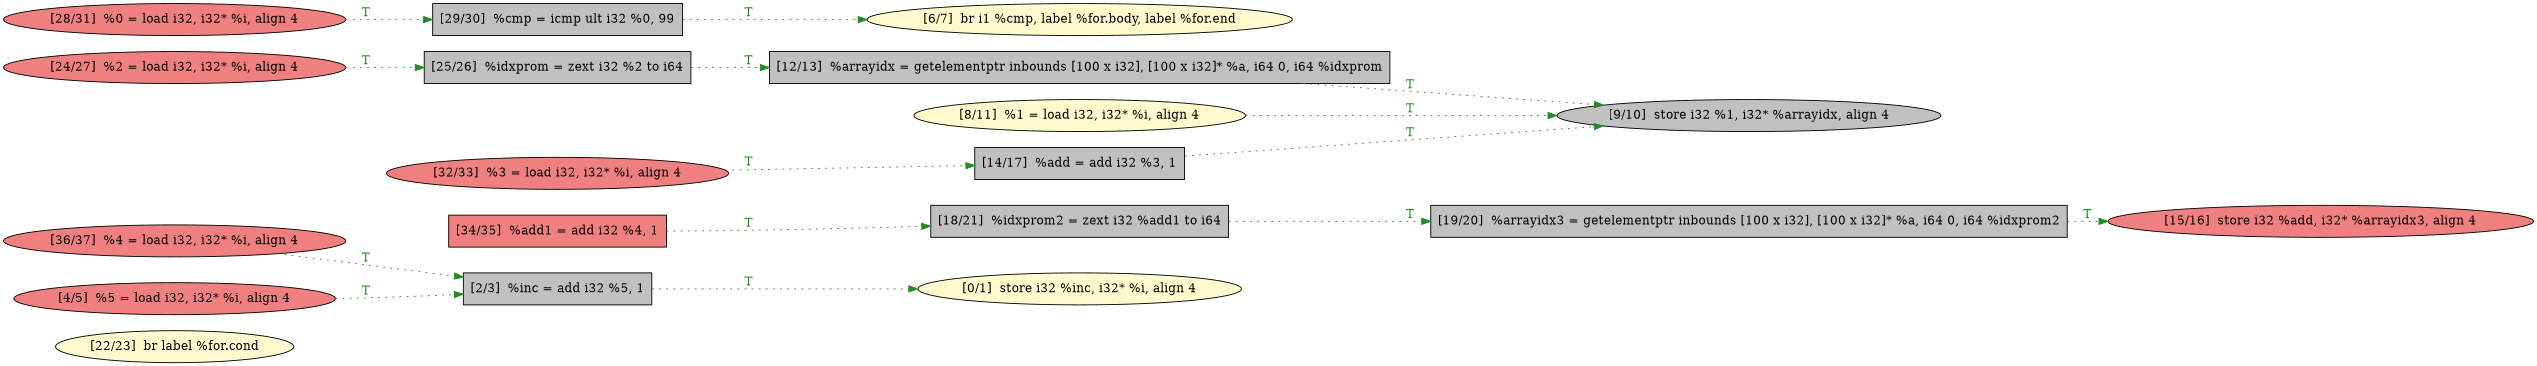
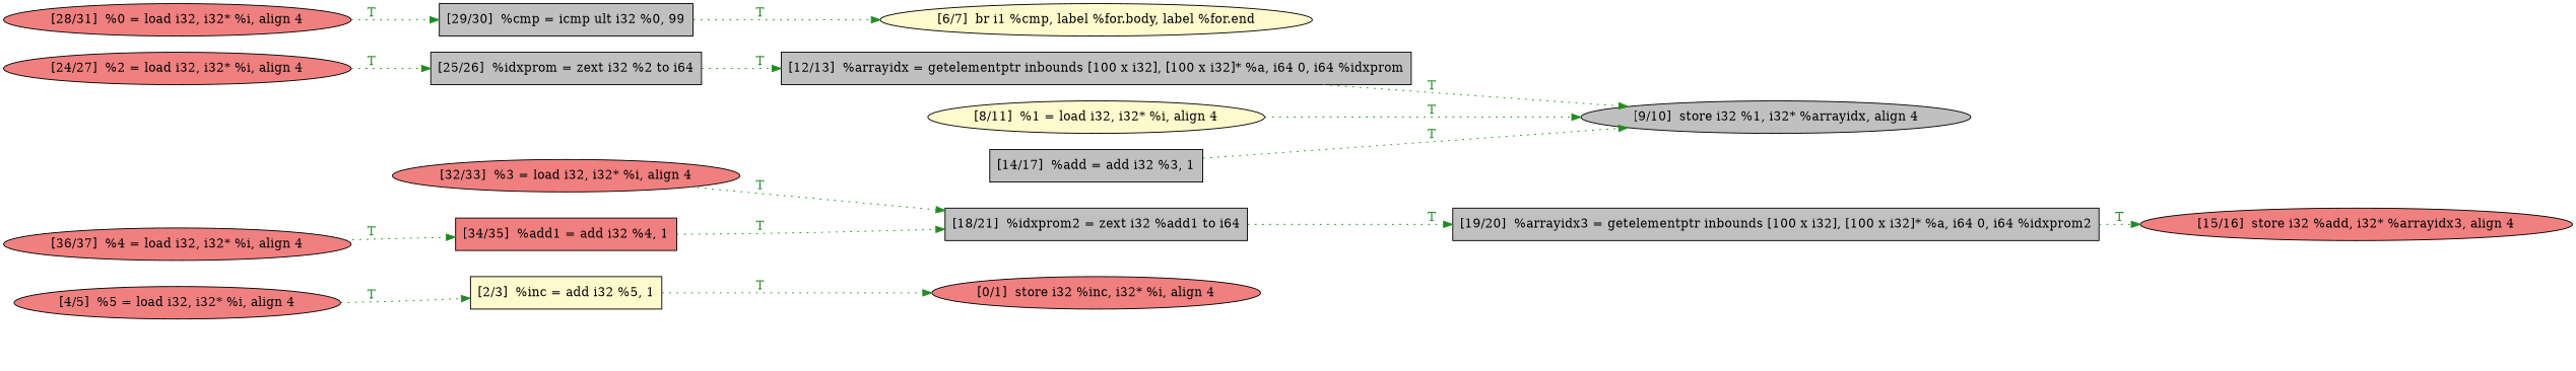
  digraph {
    rankdir=LR
    node [fillcolor=lightcoral shape=ellipse style=filled]
    edge [color=forestgreen fontcolor=forestgreen style=dotted]
-   n1 [fillcolor=lemonchiffon label="[22/23]  br label %for.cond"]
    n2 [label="[24/27]  %2 = load i32, i32* %i, align 4"]
    n3 [fillcolor=grey label="[25/26]  %idxprom = zext i32 %2 to i64" shape=rectangle]
    n4 [fillcolor=grey label="[12/13]  %arrayidx = getelementptr inbounds [100 x i32], [100 x i32]* %a, i64 0, i64 %idxprom" shape=rectangle]
    n5 [fillcolor=lemonchiffon label="[8/11]  %1 = load i32, i32* %i, align 4"]
    n6 [fillcolor=grey label="[9/10]  store i32 %1, i32* %arrayidx, align 4"]
    n7 [label="[15/16]  store i32 %add, i32* %arrayidx3, align 4"]
    n8 [label="[28/31]  %0 = load i32, i32* %i, align 4"]
    n9 [fillcolor=grey label="[29/30]  %cmp = icmp ult i32 %0, 99" shape=rectangle]
    n10 [fillcolor=lemonchiffon label="[6/7]  br i1 %cmp, label %for.body, label %for.end"]
    n11 [label="[32/33]  %3 = load i32, i32* %i, align 4"]
    n12 [fillcolor=grey label="[14/17]  %add = add i32 %3, 1" shape=rectangle]
    n13 [label="[36/37]  %4 = load i32, i32* %i, align 4"]
    n14 [label="[34/35]  %add1 = add i32 %4, 1" shape=rectangle]
    n15 [fillcolor=grey label="[18/21]  %idxprom2 = zext i32 %add1 to i64" shape=rectangle]
    n16 [fillcolor=grey label="[19/20]  %arrayidx3 = getelementptr inbounds [100 x i32], [100 x i32]* %a, i64 0, i64 %idxprom2" shape=rectangle]
-   n17 [fillcolor=lemonchiffon label="[0/1]  store i32 %inc, i32* %i, align 4"]
+   n17 [label="[0/1]  store i32 %inc, i32* %i, align 4"]
    n18 [label="[4/5]  %5 = load i32, i32* %i, align 4"]
-   n19 [fillcolor=grey label="[2/3]  %inc = add i32 %5, 1" shape=rectangle]
+   n19 [fillcolor=lemonchiffon label="[2/3]  %inc = add i32 %5, 1" shape=rectangle]
    n2 -> n3 [label=T]
    n3 -> n4 [label=T]
    n4 -> n6 [label=T]
    n5 -> n6 [label=T]
    n8 -> n9 [label=T]
    n9 -> n10 [label=T]
-   n11 -> n12 [label=T]
+   n11 -> n15 [label=T]
    n12 -> n6 [label=T]
-   n13 -> n19 [label=T]
+   n13 -> n14 [label=T]
    n14 -> n15 [label=T]
    n15 -> n16 [label=T]
    n16 -> n7 [label=T]
    n18 -> n19 [label=T]
    n19 -> n17 [label=T]
  }
